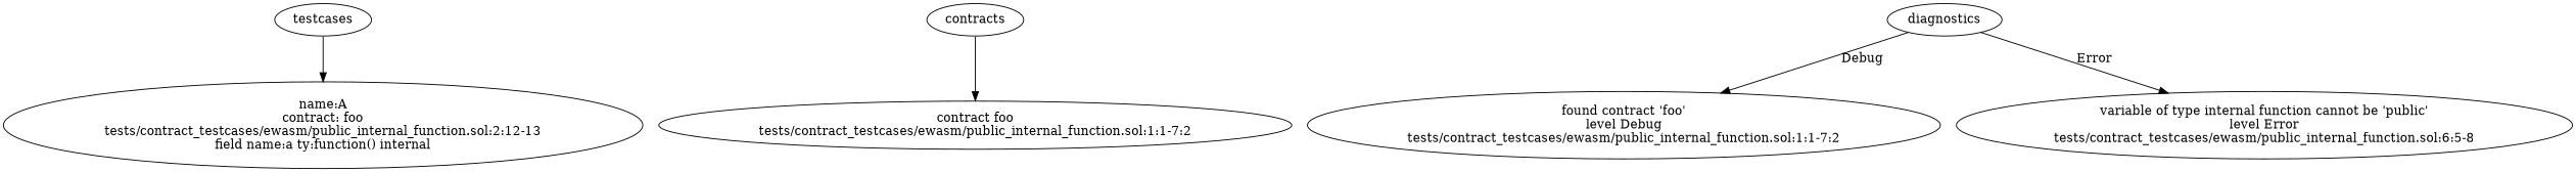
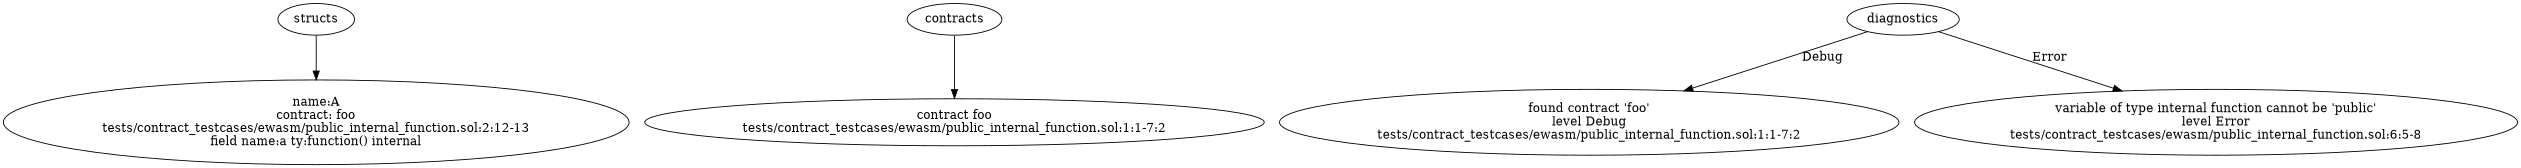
  strict digraph {
    n1 [label="name:A\ncontract: foo\ntests/contract_testcases/ewasm/public_internal_function.sol:2:12-13\nfield name:a ty:function() internal"]
    n2 [label="contract foo\ntests/contract_testcases/ewasm/public_internal_function.sol:1:1-7:2"]
    n3 [label="found contract 'foo'\nlevel Debug\ntests/contract_testcases/ewasm/public_internal_function.sol:1:1-7:2"]
    n4 [label="variable of type internal function cannot be 'public'\nlevel Error\ntests/contract_testcases/ewasm/public_internal_function.sol:6:5-8"]
-   structs [label=testcases]
+   structs
    contracts
    diagnostics
    structs -> n1
    contracts -> n2
    diagnostics -> n3 [label=Debug]
    diagnostics -> n4 [label=Error]
  }
